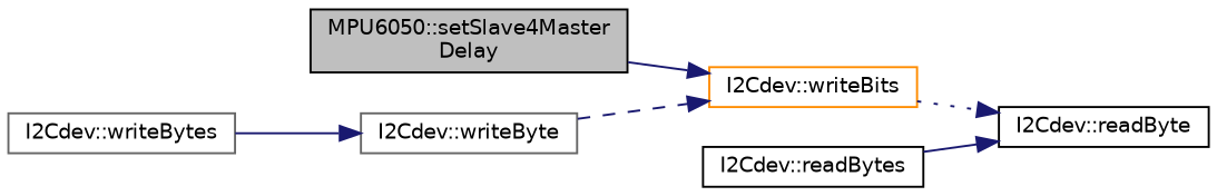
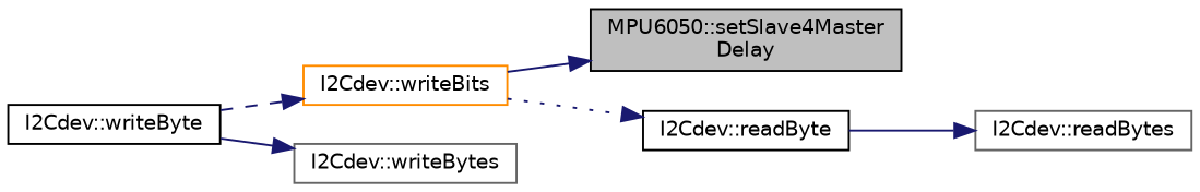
  digraph {
    rankdir=LR
    node [color=black fillcolor=white fontname=Helvetica fontsize=10 shape=record style=filled]
    edge [color=midnightblue fontname=Helvetica fontsize=10 labelfontname=Helvetica labelfontsize=10 style=solid]
    n1 [fillcolor=grey75 fontcolor=black height=0.2 label="MPU6050::setSlave4Master\lDelay" width=0.4]
    n2 [color=darkorange height=0.2 label="I2Cdev::writeBits" width=0.4]
    n3 [height=0.2 label="I2Cdev::readByte" width=0.4]
-   n4 [height=0.2 label="I2Cdev::readBytes" width=0.4]
-   n5 [color=gray40 height=0.2 label="I2Cdev::writeByte" width=0.4]
+   n4 [color=gray40 height=0.2 label="I2Cdev::readBytes" width=0.4]
+   n5 [height=0.2 label="I2Cdev::writeByte" width=0.4]
    n6 [color=gray40 height=0.2 label="I2Cdev::writeBytes" width=0.4]
-   n1 -> n2
+   n2 -> n1
    n2 -> n3 [style=dotted]
-   n4 -> n3
+   n3 -> n4
    n5 -> n2 [style=dashed]
-   n6 -> n5
+   n5 -> n6
  }
